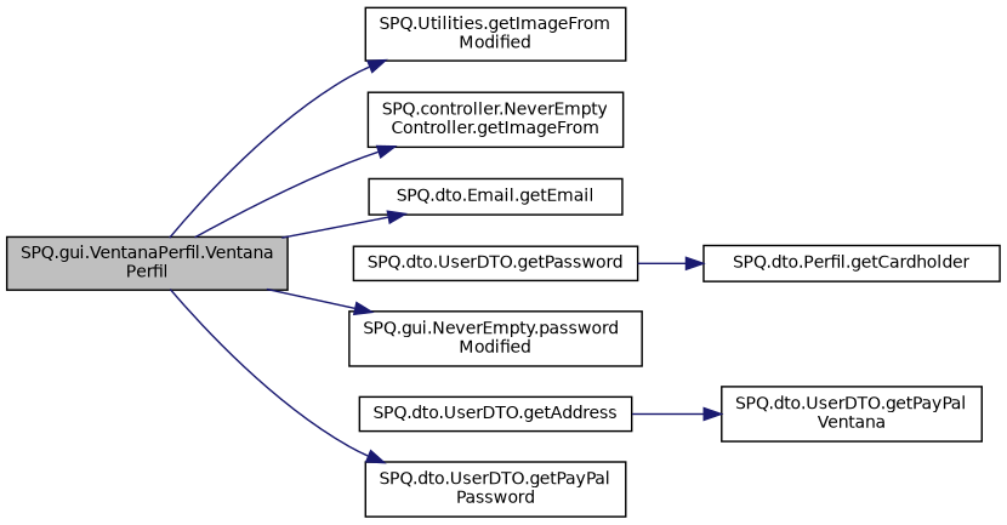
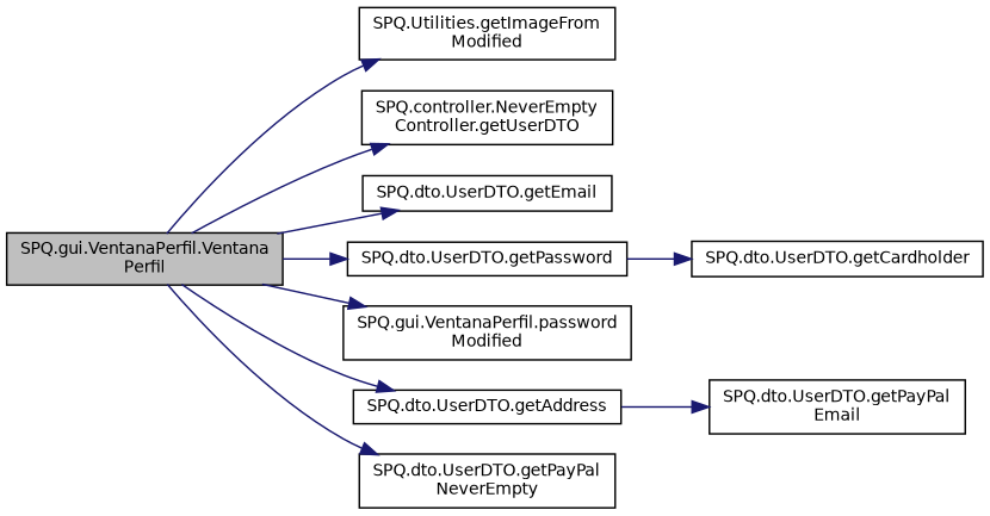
  digraph {
    rankdir=LR
    node [color=black fillcolor=white fontname=Helvetica fontsize=10 shape=record style=filled]
    edge [color=midnightblue fontname=Helvetica fontsize=10 labelfontname=Helvetica labelfontsize=10 style=solid]
    n1 [fillcolor=grey75 fontcolor=black height=0.2 label="SPQ.gui.VentanaPerfil.Ventana\lPerfil" width=0.4]
    n2 [height=0.2 label="SPQ.Utilities.getImageFrom\lModified" width=0.4]
-   n3 [height=0.2 label="SPQ.controller.NeverEmpty\lController.getImageFrom" width=0.4]
-   n4 [height=0.2 label="SPQ.dto.Email.getEmail" width=0.4]
+   n3 [height=0.2 label="SPQ.controller.NeverEmpty\lController.getUserDTO" width=0.4]
+   n4 [height=0.2 label="SPQ.dto.UserDTO.getEmail" width=0.4]
    n5 [height=0.2 label="SPQ.dto.UserDTO.getPassword" width=0.4]
-   n6 [height=0.2 label="SPQ.gui.NeverEmpty.password\lModified" width=0.4]
+   n6 [height=0.2 label="SPQ.gui.VentanaPerfil.password\lModified" width=0.4]
    n7 [height=0.2 label="SPQ.dto.UserDTO.getAddress" width=0.4]
-   n8 [height=0.2 label="SPQ.dto.UserDTO.getPayPal\lPassword" width=0.4]
-   n9 [height=0.2 label="SPQ.dto.Perfil.getCardholder" width=0.4]
-   n10 [height=0.2 label="SPQ.dto.UserDTO.getPayPal\lVentana" width=0.4]
+   n8 [height=0.2 label="SPQ.dto.UserDTO.getPayPal\lNeverEmpty" width=0.4]
+   n9 [height=0.2 label="SPQ.dto.UserDTO.getCardholder" width=0.4]
+   n10 [height=0.2 label="SPQ.dto.UserDTO.getPayPal\lEmail" width=0.4]
    n1 -> n2
    n1 -> n3
    n1 -> n4
+   n1 -> n5
    n1 -> n6
+   n1 -> n7
    n1 -> n8
    n5 -> n9
    n7 -> n10
  }
